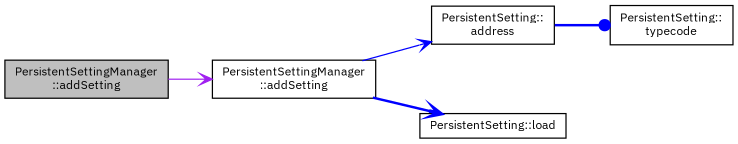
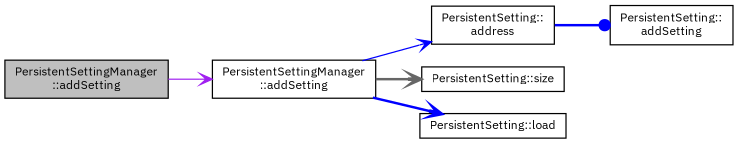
  digraph {
    fontname="IBM Plex Sans"
    rankdir=LR
    node [color=black fillcolor=white fontname="IBM Plex Sans" fontsize=10 shape=record style=filled]
    edge [arrowhead=vee color=blue fontname="IBM Plex Sans" fontsize=10 labelfontname=Helvetica labelfontsize=10 style=bold]
    n1 [fillcolor=grey75 fontcolor=black height=0.2 label="PersistentSettingManager\l::addSetting" width=0.4]
    n2 [height=0.2 label="PersistentSettingManager\l::addSetting" width=0.4]
    n3 [height=0.2 label="PersistentSetting::\laddress" width=0.4]
+   n4 [height=0.2 label="PersistentSetting::size" width=0.4]
    n5 [height=0.2 label="PersistentSetting::load" width=0.4]
-   n6 [height=0.2 label="PersistentSetting::\ltypecode" width=0.4]
+   n6 [height=0.2 label="PersistentSetting::\laddSetting" width=0.4]
    n1 -> n2 [color=purple style=solid]
    n2 -> n3 [style=solid]
+   n2 -> n4 [color=gray40]
    n2 -> n5
    n3 -> n6 [arrowhead=dot]
  }
